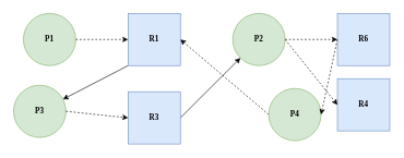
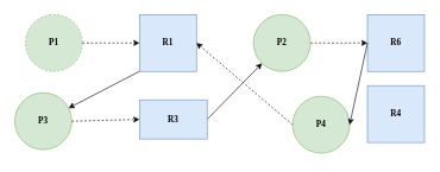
  <mxCell id="0" />
  <mxCell id="1" parent="0" />
- <mxCell id="2" value="P1" style="ellipse;whiteSpace=wrap;html=1;aspect=fixed;fillColor=#d5e8d4;strokeColor=#82b366;fontFamily=Fira Sans;fontStyle=1" parent="1" vertex="1"><mxGeometry x="35" y="20" width="80" height="80" as="geometry" /></mxCell>
+ <mxCell id="2" value="P1" style="ellipse;whiteSpace=wrap;html=1;aspect=fixed;fillColor=#d5e8d4;strokeColor=#82b366;fontFamily=Fira Sans;fontStyle=1;dashed=1;" parent="1" vertex="1"><mxGeometry x="35" y="20" width="80" height="80" as="geometry" /></mxCell>
  <mxCell id="3" style="edgeStyle=none;rounded=0;orthogonalLoop=1;jettySize=auto;html=1;exitX=0;exitY=1;exitDx=0;exitDy=0;" edge="1" parent="1" source="4" target="6"><mxGeometry relative="1" as="geometry" /></mxCell>
  <mxCell id="4" value="R1" style="whiteSpace=wrap;html=1;aspect=fixed;fillColor=#dae8fc;strokeColor=#6c8ebf;fontFamily=Fira Sans;fontStyle=1" parent="1" vertex="1"><mxGeometry x="195" y="20" width="80" height="80" as="geometry" /></mxCell>
  <mxCell id="5" value="" style="endArrow=classic;html=1;exitX=1;exitY=0.5;exitDx=0;exitDy=0;entryX=0;entryY=0.5;entryDx=0;entryDy=0;dashed=1;" edge="1" parent="1" source="2" target="4"><mxGeometry width="50" height="50" relative="1" as="geometry"><mxPoint x="175" y="120" as="sourcePoint" /><mxPoint x="275" y="180" as="targetPoint" /></mxGeometry></mxCell>
  <mxCell id="6" value="P3" style="ellipse;whiteSpace=wrap;html=1;aspect=fixed;fillColor=#d5e8d4;strokeColor=#82b366;fontFamily=Fira Sans;fontStyle=1" vertex="1" parent="1"><mxGeometry x="20" y="130" width="80" height="80" as="geometry" /></mxCell>
  <mxCell id="7" style="edgeStyle=none;rounded=0;orthogonalLoop=1;jettySize=auto;html=1;exitX=1;exitY=0.5;exitDx=0;exitDy=0;" edge="1" parent="1" source="8" target="11"><mxGeometry relative="1" as="geometry" /></mxCell>
- <mxCell id="8" value="R3" style="whiteSpace=wrap;html=1;aspect=fixed;fillColor=#dae8fc;strokeColor=#6c8ebf;fontFamily=Fira Sans;fontStyle=1" vertex="1" parent="1"><mxGeometry x="195" y="140" width="80" height="80" as="geometry" /></mxCell>
+ <mxCell id="8" value="R3" style="whiteSpace=wrap;html=1;aspect=fixed;fillColor=#dae8fc;strokeColor=#6c8ebf;fontFamily=Fira Sans;fontStyle=1" vertex="1" parent="1"><mxGeometry x="195" y="140" width="95" height="55" as="geometry" /></mxCell>
  <mxCell id="9" value="" style="endArrow=classic;html=1;exitX=1;exitY=0.5;exitDx=0;exitDy=0;entryX=0;entryY=0.5;entryDx=0;entryDy=0;dashed=1;" edge="1" parent="1" source="6" target="8"><mxGeometry width="50" height="50" relative="1" as="geometry"><mxPoint x="175" y="240" as="sourcePoint" /><mxPoint x="275" y="300" as="targetPoint" /></mxGeometry></mxCell>
  <mxCell id="10" style="edgeStyle=none;rounded=0;orthogonalLoop=1;jettySize=auto;html=1;exitX=1;exitY=0.5;exitDx=0;exitDy=0;entryX=0;entryY=0.5;entryDx=0;entryDy=0;dashed=1;" edge="1" parent="1" source="11" target="16"><mxGeometry relative="1" as="geometry" /></mxCell>
  <mxCell id="11" value="P2" style="ellipse;whiteSpace=wrap;html=1;aspect=fixed;fillColor=#d5e8d4;strokeColor=#82b366;fontFamily=Fira Sans;fontStyle=1" vertex="1" parent="1"><mxGeometry x="355" y="20" width="80" height="80" as="geometry" /></mxCell>
  <mxCell id="12" value="R4" style="whiteSpace=wrap;html=1;aspect=fixed;fillColor=#dae8fc;strokeColor=#6c8ebf;fontFamily=Fira Sans;fontStyle=1" vertex="1" parent="1"><mxGeometry x="515" y="120" width="80" height="80" as="geometry" /></mxCell>
- <mxCell id="13" value="" style="endArrow=classic;html=1;exitX=1;exitY=0.5;exitDx=0;exitDy=0;entryX=0;entryY=0.5;entryDx=0;entryDy=0;dashed=1;" edge="1" parent="1" source="11" target="12"><mxGeometry width="50" height="50" relative="1" as="geometry"><mxPoint x="495" y="240" as="sourcePoint" /><mxPoint x="595" y="300" as="targetPoint" /></mxGeometry></mxCell>
  <mxCell id="14" style="edgeStyle=none;rounded=0;orthogonalLoop=1;jettySize=auto;html=1;exitX=0;exitY=0.5;exitDx=0;exitDy=0;entryX=1;entryY=0.5;entryDx=0;entryDy=0;dashed=1;" edge="1" parent="1" source="15" target="4"><mxGeometry relative="1" as="geometry" /></mxCell>
  <mxCell id="15" value="P4" style="ellipse;whiteSpace=wrap;html=1;aspect=fixed;fillColor=#d5e8d4;strokeColor=#82b366;fontFamily=Fira Sans;fontStyle=1" vertex="1" parent="1"><mxGeometry x="410" y="135" width="80" height="80" as="geometry" /></mxCell>
  <mxCell id="16" value="R6" style="whiteSpace=wrap;html=1;aspect=fixed;fillColor=#dae8fc;strokeColor=#6c8ebf;fontFamily=Fira Sans;fontStyle=1" vertex="1" parent="1"><mxGeometry x="515" y="20" width="80" height="80" as="geometry" /></mxCell>
- <mxCell id="17" value="" style="endArrow=classic;html=1;exitX=0;exitY=0.5;exitDx=0;exitDy=0;entryX=1;entryY=0.5;entryDx=0;entryDy=0;dashed=1;" edge="1" parent="1" source="16" target="15"><mxGeometry width="50" height="50" relative="1" as="geometry"><mxPoint x="505" y="60" as="sourcePoint" /><mxPoint x="275" y="180" as="targetPoint" /></mxGeometry></mxCell>
+ <mxCell id="17" value="" style="endArrow=classic;html=1;exitX=0;exitY=0.5;exitDx=0;exitDy=0;entryX=1;entryY=0.5;entryDx=0;entryDy=0;" edge="1" parent="1" source="16" target="15"><mxGeometry width="50" height="50" relative="1" as="geometry"><mxPoint x="505" y="60" as="sourcePoint" /><mxPoint x="275" y="180" as="targetPoint" /></mxGeometry></mxCell>
